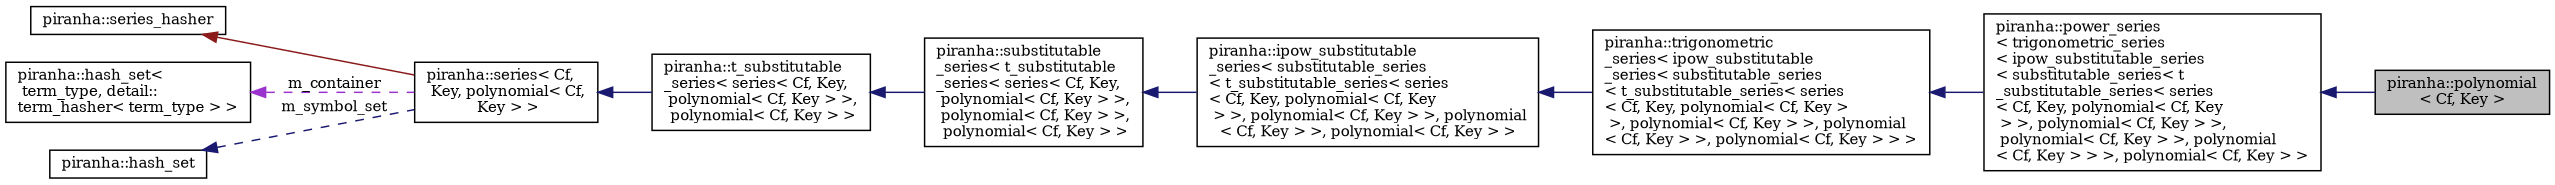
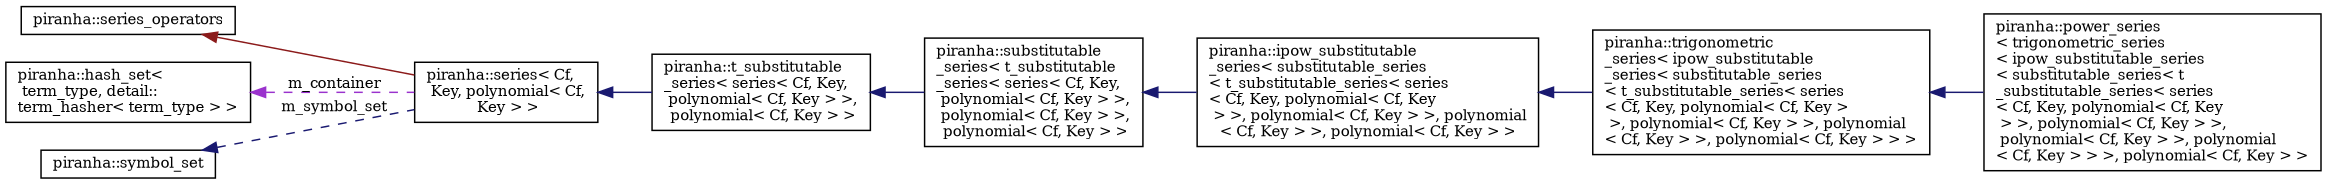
  digraph {
    fontname="DejaVu Serif"
    rankdir=LR
    node [color=black fillcolor=white fontname="DejaVu Serif" fontsize=10 shape=record style=filled]
    edge [color=midnightblue dir=back fontname="DejaVu Serif" fontsize=10 labelfontname=Helvetica labelfontsize=10 style=solid]
-   n1 [fillcolor=grey75 fontcolor=black height=0.2 label="piranha::polynomial\l\< Cf, Key \>" width=0.4]
    n2 [height=0.2 label="piranha::power_series\l\< trigonometric_series\l\< ipow_substitutable_series\l\< substitutable_series\< t\l_substitutable_series\< series\l\< Cf, Key, polynomial\< Cf, Key\l \> \>, polynomial\< Cf, Key \> \>,\l polynomial\< Cf, Key \> \>, polynomial\l\< Cf, Key \> \> \>, polynomial\< Cf, Key \> \>" width=0.4]
    n3 [height=0.2 label="piranha::trigonometric\l_series\< ipow_substitutable\l_series\< substitutable_series\l\< t_substitutable_series\< series\l\< Cf, Key, polynomial\< Cf, Key \>\l \>, polynomial\< Cf, Key \> \>, polynomial\l\< Cf, Key \> \>, polynomial\< Cf, Key \> \> \>" width=0.4]
    n4 [height=0.2 label="piranha::ipow_substitutable\l_series\< substitutable_series\l\< t_substitutable_series\< series\l\< Cf, Key, polynomial\< Cf, Key\l \> \>, polynomial\< Cf, Key \> \>, polynomial\l\< Cf, Key \> \>, polynomial\< Cf, Key \> \>" width=0.4]
    n5 [height=0.2 label="piranha::substitutable\l_series\< t_substitutable\l_series\< series\< Cf, Key,\l polynomial\< Cf, Key \> \>,\l polynomial\< Cf, Key \> \>,\l polynomial\< Cf, Key \> \>" width=0.4]
    n6 [height=0.2 label="piranha::t_substitutable\l_series\< series\< Cf, Key,\l polynomial\< Cf, Key \> \>,\l polynomial\< Cf, Key \> \>" width=0.4]
    n7 [height=0.2 label="piranha::series\< Cf,\l Key, polynomial\< Cf,\l Key \> \>" width=0.4]
-   n8 [height=0.2 label="piranha::series_hasher" width=0.4]
+   n8 [height=0.2 label="piranha::series_operators" width=0.4]
    n9 [height=0.2 label="piranha::hash_set\<\l term_type, detail::\lterm_hasher\< term_type \> \>" width=0.4]
-   n10 [height=0.2 label="piranha::hash_set" width=0.4]
-   n2 -> n1
+   n10 [height=0.2 label="piranha::symbol_set" width=0.4]
    n3 -> n2
    n4 -> n3
    n5 -> n4
    n6 -> n5
    n7 -> n6
    n8 -> n7 [color=firebrick4]
    n9 -> n7 [color=darkorchid3 label=" m_container" style=dashed]
    n10 -> n7 [label=" m_symbol_set" style=dashed]
  }
